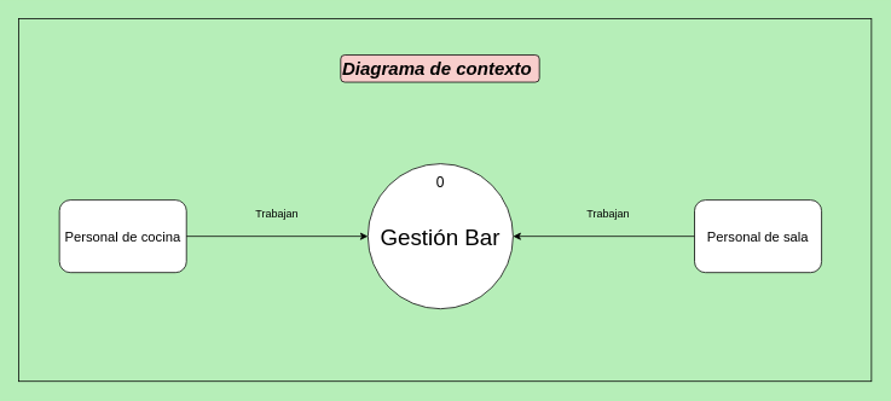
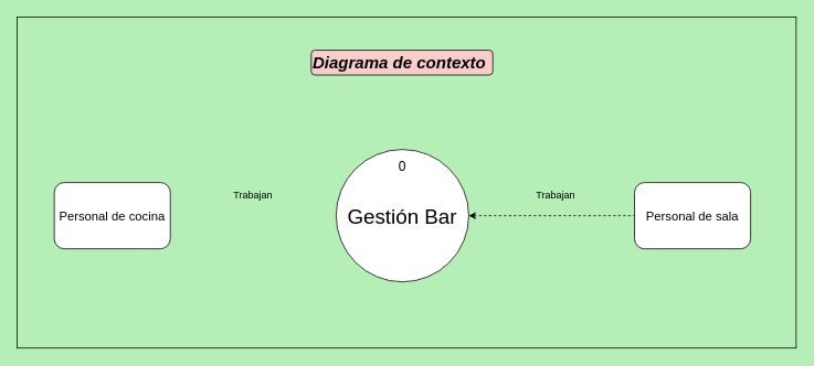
  <mxCell id="0" />
  <mxCell id="1" parent="0" />
  <mxCell id="2" value="" style="rounded=0;whiteSpace=wrap;html=1;fillColor=none;" vertex="1" parent="1"><mxGeometry x="20" y="20" width="940" height="400" as="geometry" /></mxCell>
- <mxCell id="3" style="edgeStyle=orthogonalEdgeStyle;rounded=1;orthogonalLoop=1;jettySize=auto;html=1;exitX=1;exitY=0.5;exitDx=0;exitDy=0;entryX=0;entryY=0.5;entryDx=0;entryDy=0;endArrow=none;endFill=0;startArrow=classic;startFill=1;" parent="1" source="4" target="8" edge="1"><mxGeometry relative="1" as="geometry" /></mxCell>
+ <mxCell id="3" style="edgeStyle=orthogonalEdgeStyle;rounded=1;orthogonalLoop=1;jettySize=auto;html=1;exitX=1;exitY=0.5;exitDx=0;exitDy=0;entryX=0;entryY=0.5;entryDx=0;entryDy=0;endArrow=none;endFill=0;startArrow=classic;startFill=1;dashed=1;" parent="1" source="4" target="8" edge="1"><mxGeometry relative="1" as="geometry" /></mxCell>
  <mxCell id="4" value="&lt;font style=&quot;font-size: 25px;&quot;&gt;Gestión Bar&lt;/font&gt;" style="ellipse;whiteSpace=wrap;html=1;aspect=fixed;rounded=1;" parent="1" vertex="1"><mxGeometry x="405" y="180" width="160" height="160" as="geometry" /></mxCell>
  <mxCell id="5" value="&lt;font style=&quot;font-size: 15px;&quot;&gt;Personal de cocina&lt;/font&gt;" style="rounded=1;whiteSpace=wrap;html=1;" parent="1" vertex="1"><mxGeometry x="65" y="220" width="140" height="80" as="geometry" /></mxCell>
- <mxCell id="6" value="" style="endArrow=classic;html=1;rounded=1;exitX=1;exitY=0.5;exitDx=0;exitDy=0;" parent="1" source="5" target="4" edge="1"><mxGeometry width="50" height="50" relative="1" as="geometry"><mxPoint x="565" y="340" as="sourcePoint" /><mxPoint x="615" y="290" as="targetPoint" /></mxGeometry></mxCell>
  <mxCell id="7" value="&lt;font style=&quot;font-size: 16px;&quot;&gt;0&lt;/font&gt;" style="text;html=1;strokeColor=none;fillColor=none;align=center;verticalAlign=middle;whiteSpace=wrap;rounded=1;" parent="1" vertex="1"><mxGeometry x="470" y="190" width="30" height="20" as="geometry" /></mxCell>
  <mxCell id="8" value="&lt;font style=&quot;font-size: 15px;&quot;&gt;Personal de sala&lt;/font&gt;" style="rounded=1;whiteSpace=wrap;html=1;" parent="1" vertex="1"><mxGeometry x="765" y="220" width="140" height="80" as="geometry" /></mxCell>
  <mxCell id="9" value="Trabajan" style="text;html=1;strokeColor=none;fillColor=none;align=center;verticalAlign=middle;whiteSpace=wrap;rounded=1;" parent="1" vertex="1"><mxGeometry x="275" y="220" width="60" height="30" as="geometry" /></mxCell>
  <mxCell id="10" value="&lt;div style=&quot;font-size: 20px;&quot; align=&quot;left&quot;&gt;&lt;i&gt;&lt;b&gt;Diagrama de contexto&lt;/b&gt;&lt;br&gt;&lt;/i&gt;&lt;/div&gt;" style="rounded=1;whiteSpace=wrap;html=1;align=left;fillColor=#f8cecc;" parent="1" vertex="1"><mxGeometry x="375" y="60" width="219" height="30" as="geometry" /></mxCell>
  <mxCell id="11" value="Trabajan" style="text;html=1;strokeColor=none;fillColor=none;align=center;verticalAlign=middle;whiteSpace=wrap;rounded=1;" parent="1" vertex="1"><mxGeometry x="640" y="220" width="60" height="30" as="geometry" /></mxCell>
